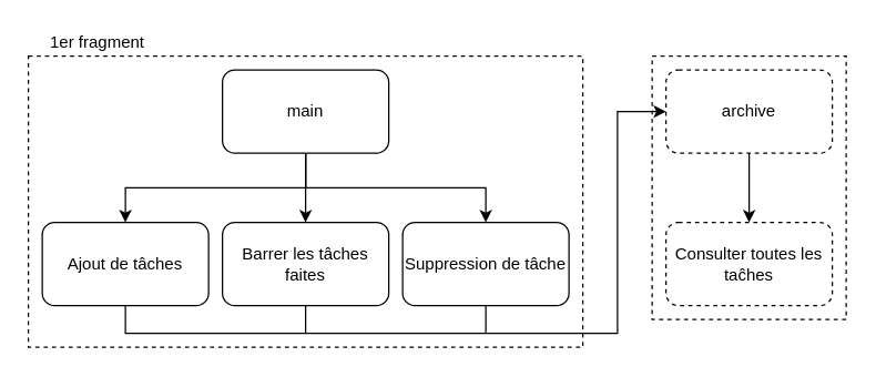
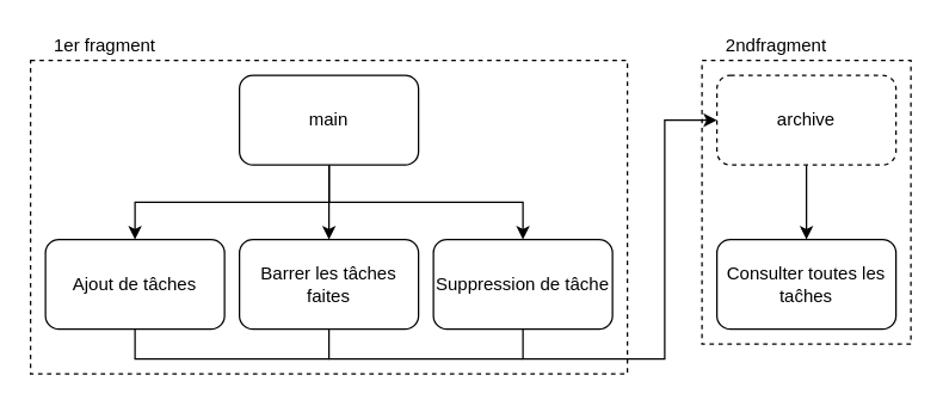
  <mxCell id="0" />
  <mxCell id="1" parent="0" />
  <mxCell id="2" value="" style="rounded=0;whiteSpace=wrap;html=1;glass=0;dashed=1;fillColor=none;" vertex="1" parent="1"><mxGeometry x="470" y="40" width="140" height="190" as="geometry" /></mxCell>
  <mxCell id="3" value="" style="rounded=0;whiteSpace=wrap;html=1;dashed=1;glass=0;fillColor=none;" vertex="1" parent="1"><mxGeometry x="20" y="40" width="400" height="210" as="geometry" /></mxCell>
  <mxCell id="4" style="edgeStyle=orthogonalEdgeStyle;rounded=0;orthogonalLoop=1;jettySize=auto;html=1;exitX=0.5;exitY=1;exitDx=0;exitDy=0;" edge="1" parent="1" source="7" target="13"><mxGeometry relative="1" as="geometry" /></mxCell>
  <mxCell id="5" style="edgeStyle=orthogonalEdgeStyle;rounded=0;orthogonalLoop=1;jettySize=auto;html=1;exitX=0.5;exitY=1;exitDx=0;exitDy=0;" edge="1" parent="1" source="7" target="12"><mxGeometry relative="1" as="geometry" /></mxCell>
  <mxCell id="6" style="edgeStyle=orthogonalEdgeStyle;rounded=0;orthogonalLoop=1;jettySize=auto;html=1;exitX=0.5;exitY=1;exitDx=0;exitDy=0;entryX=0.5;entryY=0;entryDx=0;entryDy=0;" edge="1" parent="1" source="7" target="10"><mxGeometry relative="1" as="geometry" /></mxCell>
  <mxCell id="7" value="main" style="rounded=1;whiteSpace=wrap;html=1;" vertex="1" parent="1"><mxGeometry x="160" y="50" width="120" height="60" as="geometry" /></mxCell>
  <mxCell id="8" style="edgeStyle=orthogonalEdgeStyle;rounded=0;orthogonalLoop=1;jettySize=auto;html=1;exitX=0.5;exitY=1;exitDx=0;exitDy=0;entryX=0.5;entryY=0;entryDx=0;entryDy=0;" edge="1" parent="1" source="9" target="14"><mxGeometry relative="1" as="geometry" /></mxCell>
  <mxCell id="9" value="archive" style="rounded=1;whiteSpace=wrap;html=1;dashed=1;" vertex="1" parent="1"><mxGeometry x="480" y="50" width="120" height="60" as="geometry" /></mxCell>
  <mxCell id="10" value="&lt;div&gt;Ajout de tâches&lt;/div&gt;" style="rounded=1;whiteSpace=wrap;html=1;" vertex="1" parent="1"><mxGeometry x="30" y="160" width="120" height="60" as="geometry" /></mxCell>
  <mxCell id="11" style="edgeStyle=orthogonalEdgeStyle;rounded=0;orthogonalLoop=1;jettySize=auto;html=1;exitX=0.5;exitY=1;exitDx=0;exitDy=0;entryX=0;entryY=0.5;entryDx=0;entryDy=0;" edge="1" parent="1" source="12" target="9"><mxGeometry relative="1" as="geometry"><Array as="points"><mxPoint x="350" y="240" /><mxPoint x="445" y="240" /><mxPoint x="445" y="80" /></Array></mxGeometry></mxCell>
  <mxCell id="12" value="Suppression de tâche" style="rounded=1;whiteSpace=wrap;html=1;" vertex="1" parent="1"><mxGeometry x="290" y="160" width="120" height="60" as="geometry" /></mxCell>
  <mxCell id="13" value="Barrer les tâches faites" style="rounded=1;whiteSpace=wrap;html=1;" vertex="1" parent="1"><mxGeometry x="160" y="160" width="120" height="60" as="geometry" /></mxCell>
- <mxCell id="14" value="Consulter toutes les taĉhes" style="rounded=1;whiteSpace=wrap;html=1;dashed=1;" vertex="1" parent="1"><mxGeometry x="480" y="160" width="120" height="60" as="geometry" /></mxCell>
+ <mxCell id="14" value="Consulter toutes les taĉhes" style="rounded=1;whiteSpace=wrap;html=1;" vertex="1" parent="1"><mxGeometry x="480" y="160" width="120" height="60" as="geometry" /></mxCell>
  <mxCell id="15" value="" style="endArrow=none;html=1;entryX=0.5;entryY=1;entryDx=0;entryDy=0;rounded=0;" edge="1" parent="1" target="13"><mxGeometry width="50" height="50" relative="1" as="geometry"><mxPoint x="350" y="240" as="sourcePoint" /><mxPoint x="200" y="260" as="targetPoint" /><Array as="points"><mxPoint x="220" y="240" /></Array></mxGeometry></mxCell>
  <mxCell id="16" value="1er fragment" style="text;html=1;strokeColor=none;fillColor=none;align=center;verticalAlign=middle;whiteSpace=wrap;rounded=0;glass=0;dashed=1;" vertex="1" parent="1"><mxGeometry x="20" y="20" width="100" height="20" as="geometry" /></mxCell>
+ <mxCell id="17" value="&lt;div&gt;2ndfragment&lt;/div&gt;" style="text;html=1;strokeColor=none;fillColor=none;align=center;verticalAlign=middle;whiteSpace=wrap;rounded=0;glass=0;dashed=1;" vertex="1" parent="1"><mxGeometry x="470" y="20" width="100" height="20" as="geometry" /></mxCell>
  <mxCell id="18" value="" style="endArrow=none;html=1;entryX=0.5;entryY=1;entryDx=0;entryDy=0;rounded=0;" edge="1" parent="1"><mxGeometry width="50" height="50" relative="1" as="geometry"><mxPoint x="220" y="240" as="sourcePoint" /><mxPoint x="90" y="220" as="targetPoint" /><Array as="points"><mxPoint x="90" y="240" /></Array></mxGeometry></mxCell>
